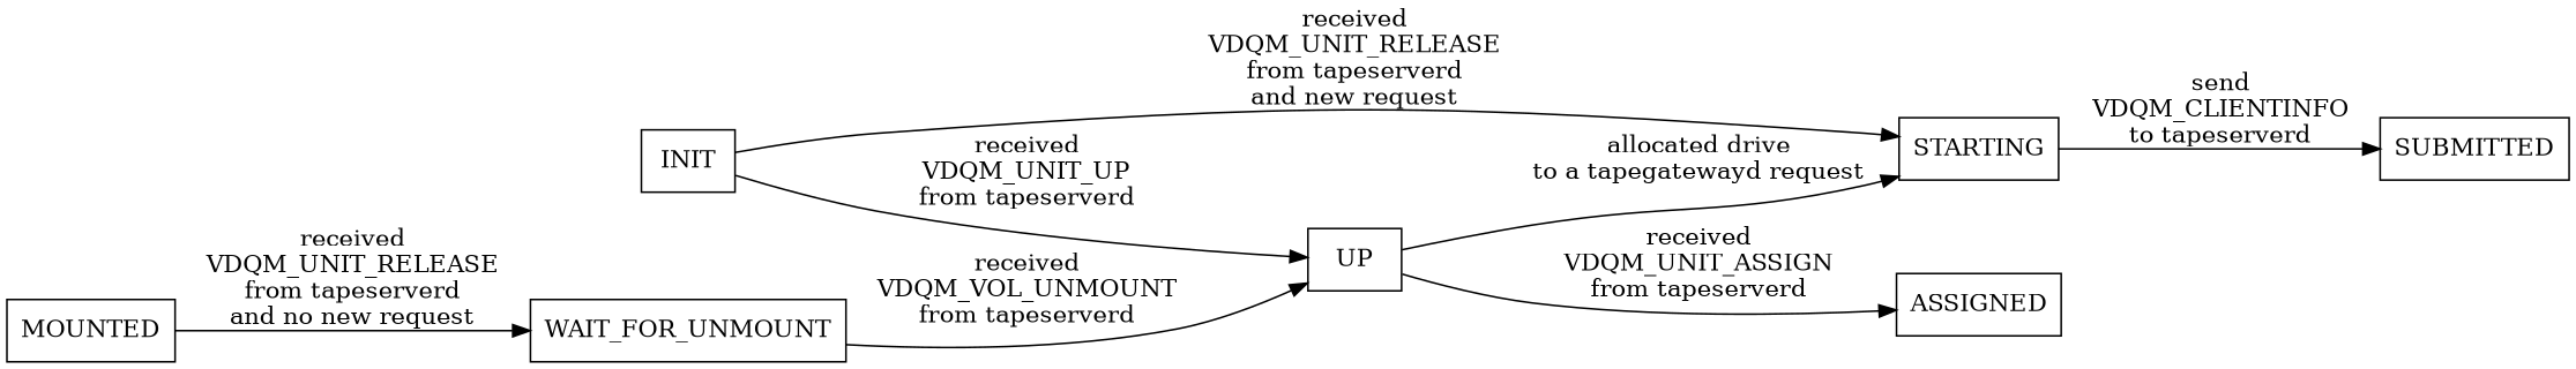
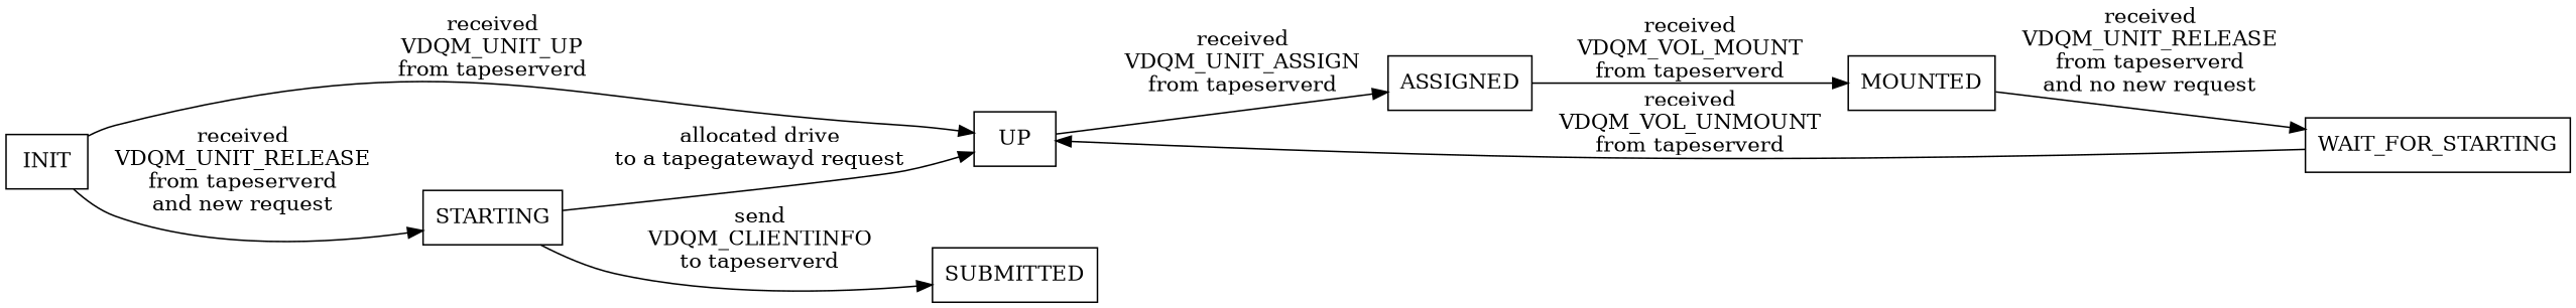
  digraph {
    rankdir=LR
    node [shape=rectangle]
    INIT
    UP
    STARTING
    ASSIGNED
    SUBMITTED
    MOUNTED
-   WAIT_FOR_UNMOUNT
+   WAIT_FOR_UNMOUNT [label=WAIT_FOR_STARTING]
    INIT -> UP [label="received\nVDQM_UNIT_UP\nfrom tapeserverd"]
    INIT -> STARTING [label="received\nVDQM_UNIT_RELEASE\nfrom tapeserverd\nand new request"]
-   UP -> STARTING [label="allocated drive\nto a tapegatewayd request"]
+   STARTING -> UP [label="allocated drive\nto a tapegatewayd request"]
    UP -> ASSIGNED [label="received\nVDQM_UNIT_ASSIGN\nfrom tapeserverd"]
    STARTING -> SUBMITTED [label="send\nVDQM_CLIENTINFO\nto tapeserverd"]
+   ASSIGNED -> MOUNTED [label="received\nVDQM_VOL_MOUNT\nfrom tapeserverd"]
    MOUNTED -> WAIT_FOR_UNMOUNT [label="received\nVDQM_UNIT_RELEASE\nfrom tapeserverd\nand no new request"]
    WAIT_FOR_UNMOUNT -> UP [label="received\nVDQM_VOL_UNMOUNT\nfrom tapeserverd"]
  }
